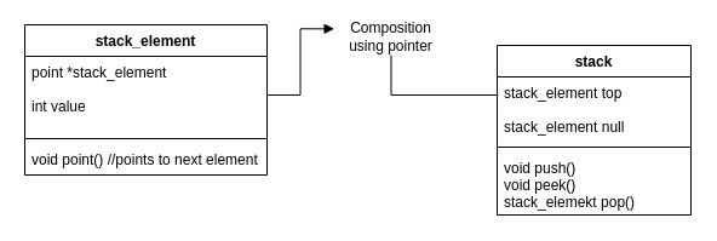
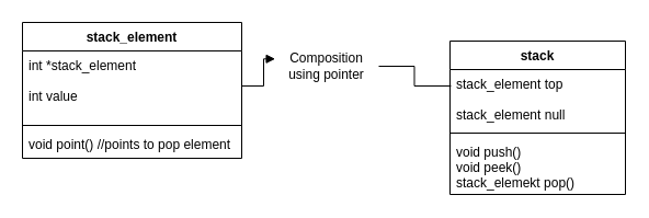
  <mxCell id="0" />
  <mxCell id="1" parent="0" />
  <mxCell id="2" value="stack_element" style="swimlane;fontStyle=1;align=center;verticalAlign=top;childLayout=stackLayout;horizontal=1;startSize=26;horizontalStack=0;resizeParent=1;resizeParentMax=0;resizeLast=0;collapsible=1;marginBottom=0;" vertex="1" parent="1"><mxGeometry x="20" y="20" width="200" height="124" as="geometry" /></mxCell>
- <mxCell id="3" value="point *stack_element&#10;&#10;int value" style="text;strokeColor=none;fillColor=none;align=left;verticalAlign=top;spacingLeft=4;spacingRight=4;overflow=hidden;rotatable=0;points=[[0,0.5],[1,0.5]];portConstraint=eastwest;" vertex="1" parent="2"><mxGeometry y="26" width="200" height="64" as="geometry" /></mxCell>
+ <mxCell id="3" value="int *stack_element&#10;&#10;int value" style="text;strokeColor=none;fillColor=none;align=left;verticalAlign=top;spacingLeft=4;spacingRight=4;overflow=hidden;rotatable=0;points=[[0,0.5],[1,0.5]];portConstraint=eastwest;" vertex="1" parent="2"><mxGeometry y="26" width="200" height="64" as="geometry" /></mxCell>
  <mxCell id="4" value="" style="line;strokeWidth=1;fillColor=none;align=left;verticalAlign=middle;spacingTop=-1;spacingLeft=3;spacingRight=3;rotatable=0;labelPosition=right;points=[];portConstraint=eastwest;strokeColor=inherit;" vertex="1" parent="2"><mxGeometry y="90" width="200" height="8" as="geometry" /></mxCell>
- <mxCell id="5" value="void point() //points to next element" style="text;strokeColor=none;fillColor=none;align=left;verticalAlign=top;spacingLeft=4;spacingRight=4;overflow=hidden;rotatable=0;points=[[0,0.5],[1,0.5]];portConstraint=eastwest;" vertex="1" parent="2"><mxGeometry y="98" width="200" height="26" as="geometry" /></mxCell>
+ <mxCell id="5" value="void point() //points to pop element" style="text;strokeColor=none;fillColor=none;align=left;verticalAlign=top;spacingLeft=4;spacingRight=4;overflow=hidden;rotatable=0;points=[[0,0.5],[1,0.5]];portConstraint=eastwest;" vertex="1" parent="2"><mxGeometry y="98" width="200" height="26" as="geometry" /></mxCell>
  <mxCell id="6" value="stack" style="swimlane;fontStyle=1;align=center;verticalAlign=top;childLayout=stackLayout;horizontal=1;startSize=26;horizontalStack=0;resizeParent=1;resizeParentMax=0;resizeLast=0;collapsible=1;marginBottom=0;" vertex="1" parent="1"><mxGeometry x="410" y="37" width="160" height="140" as="geometry" /></mxCell>
  <mxCell id="7" value="stack_element top&#10;&#10;stack_element null" style="text;strokeColor=none;fillColor=none;align=left;verticalAlign=top;spacingLeft=4;spacingRight=4;overflow=hidden;rotatable=0;points=[[0,0.5],[1,0.5]];portConstraint=eastwest;" vertex="1" parent="6"><mxGeometry y="26" width="160" height="54" as="geometry" /></mxCell>
  <mxCell id="8" value="" style="line;strokeWidth=1;fillColor=none;align=left;verticalAlign=middle;spacingTop=-1;spacingLeft=3;spacingRight=3;rotatable=0;labelPosition=right;points=[];portConstraint=eastwest;strokeColor=inherit;" vertex="1" parent="6"><mxGeometry y="80" width="160" height="8" as="geometry" /></mxCell>
  <mxCell id="9" value="void push()&#10;void peek()&#10;stack_elemekt pop()" style="text;strokeColor=none;fillColor=none;align=left;verticalAlign=top;spacingLeft=4;spacingRight=4;overflow=hidden;rotatable=0;points=[[0,0.5],[1,0.5]];portConstraint=eastwest;" vertex="1" parent="6"><mxGeometry y="88" width="160" height="52" as="geometry" /></mxCell>
  <mxCell id="10" style="edgeStyle=orthogonalEdgeStyle;rounded=0;orthogonalLoop=1;jettySize=auto;html=1;entryX=0.006;entryY=0.278;entryDx=0;entryDy=0;entryPerimeter=0;startArrow=none;endArrow=none;" edge="1" parent="1" source="11" target="7"><mxGeometry relative="1" as="geometry" /></mxCell>
- <mxCell id="11" value="Composition using pointer" style="text;html=1;strokeColor=none;fillColor=none;align=center;verticalAlign=middle;whiteSpace=wrap;rounded=0;" vertex="1" parent="1"><mxGeometry x="275" y="15" width="95" height="30" as="geometry" /></mxCell>
+ <mxCell id="11" value="Composition using pointer" style="text;html=1;strokeColor=none;fillColor=none;align=center;verticalAlign=middle;whiteSpace=wrap;rounded=0;" vertex="1" parent="1"><mxGeometry x="250" y="45" width="95" height="30" as="geometry" /></mxCell>
  <mxCell id="12" value="" style="edgeStyle=orthogonalEdgeStyle;rounded=0;orthogonalLoop=1;jettySize=auto;html=1;entryX=0.006;entryY=0.278;entryDx=0;entryDy=0;entryPerimeter=0;endArrow=block;" edge="1" parent="1" source="3" target="11"><mxGeometry relative="1" as="geometry"><mxPoint x="220" y="78.012" as="sourcePoint" /><mxPoint x="360.96" y="78.012" as="targetPoint" /></mxGeometry></mxCell>
